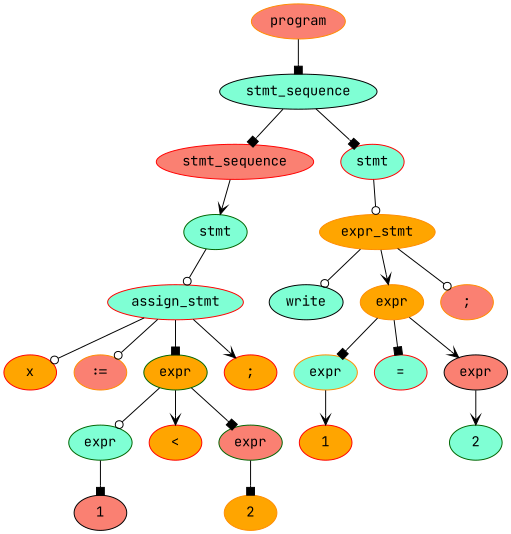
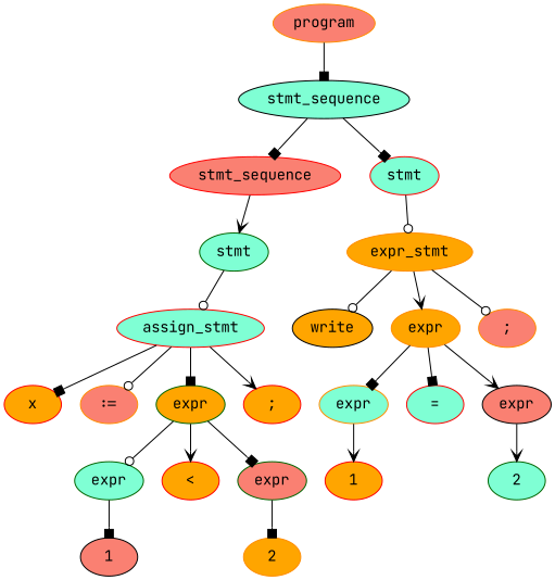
  digraph {
    fontname="JetBrains Mono"
    ordering=out
    node [color=red fillcolor=aquamarine fontname="JetBrains Mono" style=filled]
    edge [arrowhead=box fontname="JetBrains Mono"]
    n1 [color=darkorange fillcolor=salmon label=program]
    n2 [color=black label=stmt_sequence]
    n3 [fillcolor=salmon label=stmt_sequence]
    n4 [label=stmt]
    n5 [color=darkgreen label=stmt]
    n6 [color=darkorange fillcolor=orange label=expr_stmt]
    n7 [label=assign_stmt]
    n8 [fillcolor=orange label=x]
    n9 [color=darkorange fillcolor=salmon label=":="]
    n10 [color=darkgreen fillcolor=orange label=expr]
    n11 [fillcolor=orange label=";"]
    n12 [color=darkgreen label=expr]
    n13 [fillcolor=orange label="<"]
    n14 [color=darkgreen fillcolor=salmon label=expr]
    n15 [color=black fillcolor=salmon label=1]
    n16 [color=darkorange fillcolor=orange label=2]
-   n17 [color=black label=write]
+   n17 [color=black fillcolor=orange label=write]
    n18 [color=darkorange fillcolor=orange label=expr]
    n19 [color=darkorange fillcolor=salmon label=";"]
    n20 [color=darkorange label=expr]
    n21 [label="="]
    n22 [color=black fillcolor=salmon label=expr]
    n23 [fillcolor=orange label=1]
    n24 [color=darkgreen label=2]
    n1 -> n2
    n2 -> n3
    n2 -> n4
    n3 -> n5 [arrowhead=vee]
    n4 -> n6 [arrowhead=odot]
    n5 -> n7 [arrowhead=odot]
    n6 -> n17 [arrowhead=odot]
    n6 -> n18 [arrowhead=vee]
    n6 -> n19 [arrowhead=odot]
-   n7 -> n8 [arrowhead=odot]
+   n7 -> n8
    n7 -> n9 [arrowhead=odot]
    n7 -> n10
    n7 -> n11 [arrowhead=vee]
    n10 -> n12 [arrowhead=odot]
    n10 -> n13 [arrowhead=vee]
    n10 -> n14
    n12 -> n15
    n14 -> n16
    n18 -> n20
    n18 -> n21
    n18 -> n22 [arrowhead=vee]
    n20 -> n23 [arrowhead=vee]
    n22 -> n24 [arrowhead=vee]
  }
